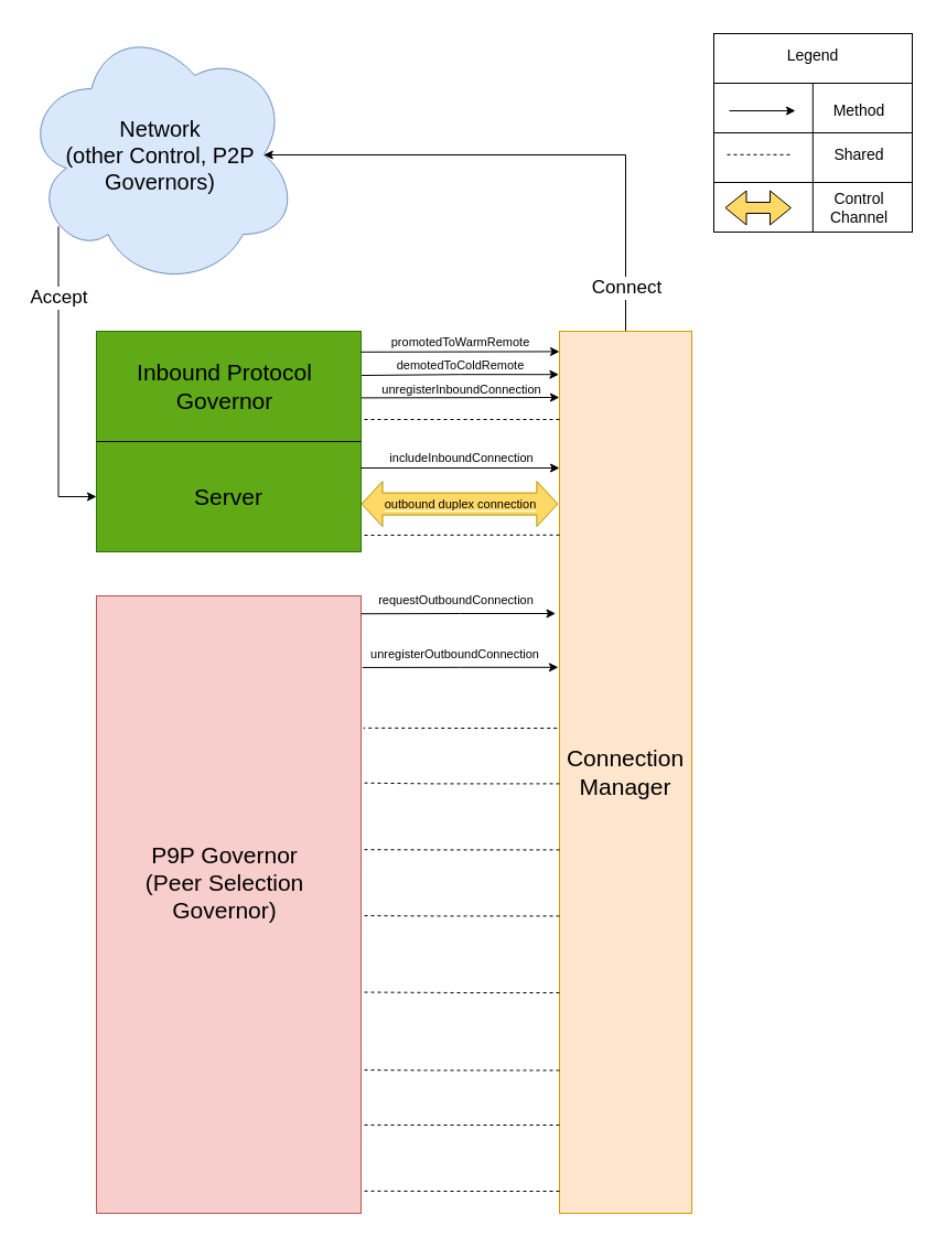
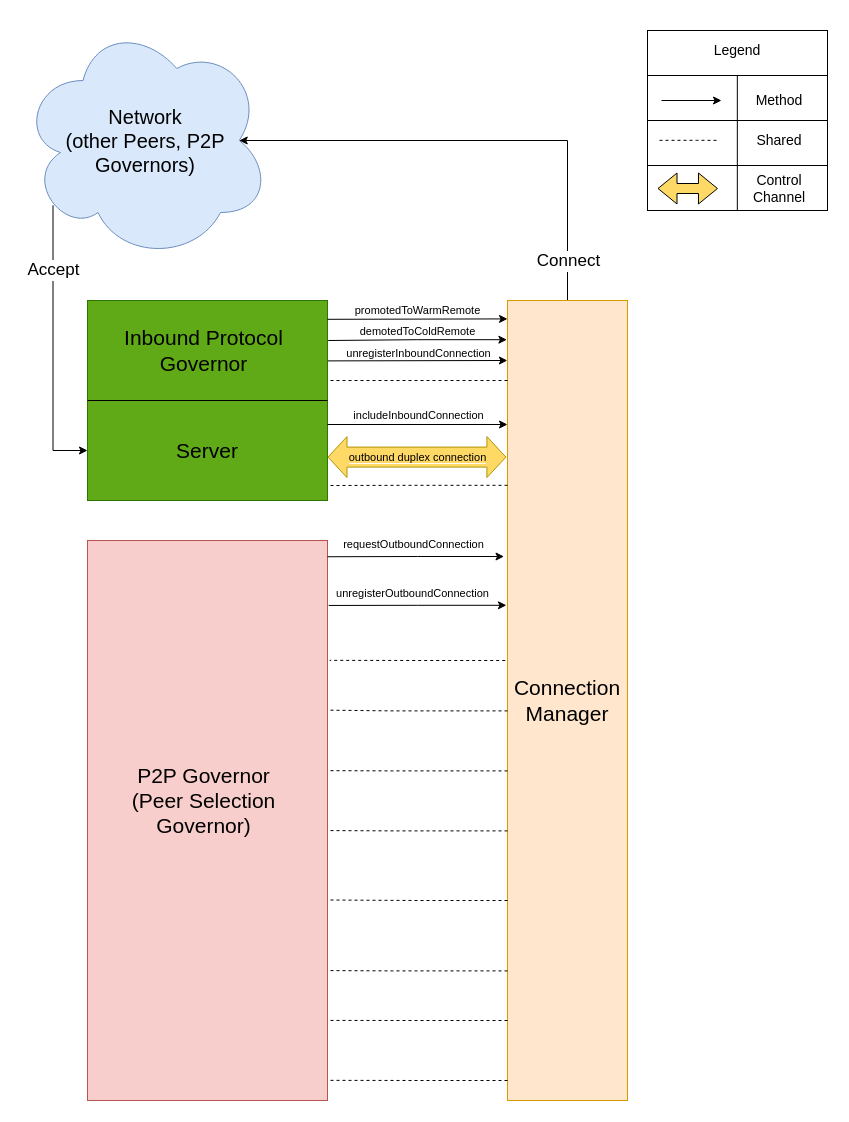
  <mxCell id="0" />
  <mxCell id="1" parent="0" />
- <mxCell id="2" value="Network&lt;br&gt;(other Control, P2P Governors)" style="ellipse;shape=cloud;whiteSpace=wrap;html=1;fontSize=20;fillColor=#dae8fc;strokeColor=#6c8ebf;" vertex="1" parent="1"><mxGeometry x="20" width="250" height="240" as="geometry" y="20" /></mxCell>
+ <mxCell id="2" value="Network&lt;br&gt;(other Peers, P2P Governors)" style="ellipse;shape=cloud;whiteSpace=wrap;html=1;fontSize=20;fillColor=#dae8fc;strokeColor=#6c8ebf;" vertex="1" parent="1"><mxGeometry x="20" width="250" height="240" as="geometry" y="20" /></mxCell>
  <mxCell id="3" style="edgeStyle=orthogonalEdgeStyle;rounded=0;orthogonalLoop=1;jettySize=auto;html=1;entryX=0.875;entryY=0.5;entryDx=0;entryDy=0;entryPerimeter=0;startSize=6;strokeColor=#000000;strokeWidth=1;fontSize=20;exitX=0.5;exitY=0;exitDx=0;exitDy=0;" edge="1" parent="1" source="7" target="2"><mxGeometry relative="1" as="geometry"><mxPoint x="473" y="280" as="sourcePoint" /><Array as="points"><mxPoint x="567" y="140" /></Array></mxGeometry></mxCell>
  <mxCell id="4" value="Connect" style="edgeLabel;html=1;align=center;verticalAlign=middle;resizable=0;points=[];fontSize=17;" vertex="1" connectable="0" parent="3"><mxGeometry x="0.029" y="-3" relative="1" as="geometry"><mxPoint x="91.71" y="123.04" as="offset" /></mxGeometry></mxCell>
  <mxCell id="5" value="" style="rounded=0;whiteSpace=wrap;html=1;fontSize=20;fillColor=#f8cecc;strokeColor=#b85450;" vertex="1" parent="1"><mxGeometry x="87" y="540" width="240" height="560" as="geometry" /></mxCell>
- <mxCell id="6" value="P9P Governor&lt;br&gt;(Peer Selection Governor)" style="text;html=1;strokeColor=none;fillColor=none;align=center;verticalAlign=middle;whiteSpace=wrap;rounded=0;fontSize=21;" vertex="1" parent="1"><mxGeometry x="87" y="780" width="233" height="40" as="geometry" /></mxCell>
+ <mxCell id="6" value="P2P Governor&lt;br&gt;(Peer Selection Governor)" style="text;html=1;strokeColor=none;fillColor=none;align=center;verticalAlign=middle;whiteSpace=wrap;rounded=0;fontSize=21;" vertex="1" parent="1"><mxGeometry x="87" y="780" width="233" height="40" as="geometry" /></mxCell>
  <mxCell id="7" value="" style="rounded=0;whiteSpace=wrap;html=1;fontSize=20;fillColor=#ffe6cc;strokeColor=#d79b00;" vertex="1" parent="1"><mxGeometry x="507" y="300" width="120" height="800" as="geometry" /></mxCell>
  <mxCell id="8" value="Connection Manager" style="text;html=1;strokeColor=none;fillColor=none;align=center;verticalAlign=middle;whiteSpace=wrap;rounded=0;fontSize=21;rotation=0;" vertex="1" parent="1"><mxGeometry x="507" y="650" width="120" height="100" as="geometry" /></mxCell>
  <mxCell id="9" style="edgeStyle=orthogonalEdgeStyle;rounded=0;orthogonalLoop=1;jettySize=auto;html=1;exitX=0;exitY=0.75;exitDx=0;exitDy=0;entryX=0.13;entryY=0.77;entryDx=0;entryDy=0;entryPerimeter=0;startArrow=classic;startFill=1;startSize=6;endArrow=none;endFill=0;strokeColor=#000000;strokeWidth=1;fontSize=11;" edge="1" parent="1" source="11" target="2"><mxGeometry relative="1" as="geometry" /></mxCell>
  <mxCell id="10" value="Accept" style="edgeLabel;html=1;align=center;verticalAlign=middle;resizable=0;points=[];fontSize=17;" vertex="1" connectable="0" parent="9"><mxGeometry x="0.51" relative="1" as="geometry"><mxPoint y="-3.82" as="offset" /></mxGeometry></mxCell>
  <mxCell id="11" value="" style="rounded=0;whiteSpace=wrap;html=1;fontSize=20;fillColor=#60a917;strokeColor=#2D7600;fontColor=#ffffff;" vertex="1" parent="1"><mxGeometry x="87" y="300" width="240" height="200" as="geometry" /></mxCell>
  <mxCell id="12" value="Inbound Protocol Governor" style="text;html=1;strokeColor=none;fillColor=none;align=center;verticalAlign=middle;whiteSpace=wrap;rounded=0;fontSize=21;rotation=0;" vertex="1" parent="1"><mxGeometry x="118.25" y="330" width="170.5" height="40" as="geometry" /></mxCell>
  <mxCell id="13" value="Server" style="text;html=1;strokeColor=none;fillColor=none;align=center;verticalAlign=middle;whiteSpace=wrap;rounded=0;fontSize=21;rotation=0;" vertex="1" parent="1"><mxGeometry x="157" y="430" width="100" height="40" as="geometry" /></mxCell>
  <mxCell id="14" value="" style="shape=flexArrow;endArrow=classic;startArrow=classic;html=1;strokeColor=#B09500;strokeWidth=1;fontSize=20;entryX=-0.009;entryY=0.192;entryDx=0;entryDy=0;exitX=1;exitY=0.768;exitDx=0;exitDy=0;entryPerimeter=0;exitPerimeter=0;width=20;fillColor=#FFD966;" edge="1" parent="1"><mxGeometry width="50" height="50" relative="1" as="geometry"><mxPoint x="327" y="456.6" as="sourcePoint" /><mxPoint x="505.92" y="456.6" as="targetPoint" /></mxGeometry></mxCell>
  <mxCell id="15" value="&lt;span style=&quot;background-color: rgb(255 , 217 , 102)&quot;&gt;outbound duplex connection&lt;/span&gt;" style="edgeLabel;html=1;align=center;verticalAlign=middle;resizable=0;points=[];fontSize=11;" vertex="1" connectable="0" parent="14"><mxGeometry x="0.224" y="-3" relative="1" as="geometry"><mxPoint x="-19.52" y="-3.6" as="offset" /></mxGeometry></mxCell>
  <mxCell id="16" style="edgeStyle=orthogonalEdgeStyle;rounded=0;orthogonalLoop=1;jettySize=auto;html=1;exitX=-0.029;exitY=0.32;exitDx=0;exitDy=0;startSize=6;strokeColor=#000000;strokeWidth=1;fontSize=20;endArrow=none;endFill=0;exitPerimeter=0;startArrow=classic;startFill=1;entryX=1;entryY=0.029;entryDx=0;entryDy=0;entryPerimeter=0;" edge="1" parent="1" source="7" target="5"><mxGeometry relative="1" as="geometry"><mxPoint x="413" y="556" as="sourcePoint" /><mxPoint x="354" y="556" as="targetPoint" /><Array as="points" /></mxGeometry></mxCell>
  <mxCell id="17" value="&lt;font style=&quot;font-size: 11px;&quot;&gt;requestOutboundConnection&lt;/font&gt;" style="edgeLabel;html=1;align=center;verticalAlign=middle;resizable=0;points=[];fontSize=11;" vertex="1" connectable="0" parent="16"><mxGeometry x="0.095" relative="1" as="geometry"><mxPoint x="5.83" y="-13" as="offset" /></mxGeometry></mxCell>
  <mxCell id="18" style="edgeStyle=orthogonalEdgeStyle;rounded=0;orthogonalLoop=1;jettySize=auto;html=1;exitX=0;exitY=0.1;exitDx=0;exitDy=0;startSize=6;strokeColor=#000000;strokeWidth=1;fontSize=20;endArrow=none;endFill=0;dashed=1;exitPerimeter=0;entryX=1;entryY=0.4;entryDx=0;entryDy=0;entryPerimeter=0;" edge="1" parent="1" source="7" target="11"><mxGeometry relative="1" as="geometry"><mxPoint x="412" y="380" as="sourcePoint" /><mxPoint x="377" y="380" as="targetPoint" /><Array as="points" /></mxGeometry></mxCell>
  <mxCell id="19" style="edgeStyle=orthogonalEdgeStyle;rounded=0;orthogonalLoop=1;jettySize=auto;html=1;exitX=-0.005;exitY=0.049;exitDx=0;exitDy=0;startSize=6;strokeColor=#000000;strokeWidth=1;fontSize=20;endArrow=none;endFill=0;exitPerimeter=0;startArrow=classic;startFill=1;entryX=1.003;entryY=0.2;entryDx=0;entryDy=0;entryPerimeter=0;" edge="1" parent="1" source="7" target="11"><mxGeometry relative="1" as="geometry"><mxPoint x="412" y="340" as="sourcePoint" /><mxPoint x="347" y="340" as="targetPoint" /><Array as="points" /></mxGeometry></mxCell>
  <mxCell id="20" value="demotedToColdRemote" style="edgeLabel;html=1;align=center;verticalAlign=middle;resizable=0;points=[];fontSize=11;" vertex="1" connectable="0" parent="19"><mxGeometry x="0.183" y="3" relative="1" as="geometry"><mxPoint x="15.6" y="-12.2" as="offset" /></mxGeometry></mxCell>
  <mxCell id="21" style="edgeStyle=orthogonalEdgeStyle;rounded=0;orthogonalLoop=1;jettySize=auto;html=1;startSize=6;strokeColor=#000000;strokeWidth=1;fontSize=20;endArrow=none;endFill=0;exitX=-0.009;exitY=0.381;exitDx=0;exitDy=0;exitPerimeter=0;startArrow=classic;startFill=1;entryX=1.005;entryY=0.116;entryDx=0;entryDy=0;entryPerimeter=0;" edge="1" parent="1" source="7" target="5"><mxGeometry relative="1" as="geometry"><mxPoint x="497" y="605" as="sourcePoint" /><mxPoint x="354" y="605" as="targetPoint" /><Array as="points" /></mxGeometry></mxCell>
  <mxCell id="22" value="unregisterOutboundConnection" style="edgeLabel;html=1;align=center;verticalAlign=middle;resizable=0;points=[];fontSize=11;" vertex="1" connectable="0" parent="21"><mxGeometry x="0.279" relative="1" as="geometry"><mxPoint x="18.9" y="-12" as="offset" /></mxGeometry></mxCell>
  <mxCell id="23" style="edgeStyle=orthogonalEdgeStyle;rounded=0;orthogonalLoop=1;jettySize=auto;html=1;exitX=-0.019;exitY=0.45;exitDx=0;exitDy=0;startSize=6;strokeColor=#000000;strokeWidth=1;fontSize=20;endArrow=none;endFill=0;dashed=1;exitPerimeter=0;entryX=1.009;entryY=0.214;entryDx=0;entryDy=0;entryPerimeter=0;" edge="1" parent="1" source="7" target="5"><mxGeometry relative="1" as="geometry"><mxPoint x="413" y="660" as="sourcePoint" /><mxPoint x="354" y="660" as="targetPoint" /><Array as="points" /></mxGeometry></mxCell>
  <mxCell id="24" style="edgeStyle=orthogonalEdgeStyle;rounded=0;orthogonalLoop=1;jettySize=auto;html=1;exitX=0;exitY=0.513;exitDx=0;exitDy=0;startSize=6;strokeColor=#000000;strokeWidth=1;fontSize=20;endArrow=none;endFill=0;dashed=1;exitPerimeter=0;entryX=1.005;entryY=0.303;entryDx=0;entryDy=0;entryPerimeter=0;" edge="1" parent="1" source="7" target="5"><mxGeometry relative="1" as="geometry"><mxPoint x="413" y="710" as="sourcePoint" /><mxPoint x="354" y="710" as="targetPoint" /><Array as="points"><mxPoint x="393" y="710" /></Array></mxGeometry></mxCell>
  <mxCell id="25" style="edgeStyle=orthogonalEdgeStyle;rounded=0;orthogonalLoop=1;jettySize=auto;html=1;exitX=0;exitY=0.588;exitDx=0;exitDy=0;startSize=6;strokeColor=#000000;strokeWidth=1;fontSize=20;endArrow=none;endFill=0;dashed=1;exitPerimeter=0;entryX=1;entryY=0.411;entryDx=0;entryDy=0;entryPerimeter=0;" edge="1" parent="1" source="7" target="5"><mxGeometry relative="1" as="geometry"><mxPoint x="412" y="770" as="sourcePoint" /><mxPoint x="353" y="770" as="targetPoint" /><Array as="points"><mxPoint x="392" y="770" /></Array></mxGeometry></mxCell>
  <mxCell id="26" style="edgeStyle=orthogonalEdgeStyle;rounded=0;orthogonalLoop=1;jettySize=auto;html=1;exitX=0;exitY=0.663;exitDx=0;exitDy=0;startSize=6;strokeColor=#000000;strokeWidth=1;fontSize=20;endArrow=none;endFill=0;dashed=1;exitPerimeter=0;entryX=1.009;entryY=0.518;entryDx=0;entryDy=0;entryPerimeter=0;" edge="1" parent="1" source="7" target="5"><mxGeometry relative="1" as="geometry"><mxPoint x="413" y="830" as="sourcePoint" /><mxPoint x="354" y="830" as="targetPoint" /><Array as="points"><mxPoint x="393" y="830" /></Array></mxGeometry></mxCell>
  <mxCell id="27" style="edgeStyle=orthogonalEdgeStyle;rounded=0;orthogonalLoop=1;jettySize=auto;html=1;exitX=0;exitY=0.75;exitDx=0;exitDy=0;startSize=6;strokeColor=#000000;strokeWidth=1;fontSize=20;endArrow=none;endFill=0;dashed=1;entryX=1.007;entryY=0.642;entryDx=0;entryDy=0;entryPerimeter=0;" edge="1" parent="1" source="7" target="5"><mxGeometry relative="1" as="geometry"><mxPoint x="412" y="900" as="sourcePoint" /><mxPoint x="353" y="900" as="targetPoint" /><Array as="points" /></mxGeometry></mxCell>
  <mxCell id="28" style="edgeStyle=orthogonalEdgeStyle;rounded=0;orthogonalLoop=1;jettySize=auto;html=1;exitX=0;exitY=0.838;exitDx=0;exitDy=0;startSize=6;strokeColor=#000000;strokeWidth=1;fontSize=20;endArrow=none;endFill=0;dashed=1;exitPerimeter=0;entryX=1;entryY=0.768;entryDx=0;entryDy=0;entryPerimeter=0;" edge="1" parent="1" source="7" target="5"><mxGeometry relative="1" as="geometry"><mxPoint x="412" y="970" as="sourcePoint" /><mxPoint x="353" y="970" as="targetPoint" /><Array as="points"><mxPoint x="392" y="970" /></Array></mxGeometry></mxCell>
  <mxCell id="29" style="edgeStyle=orthogonalEdgeStyle;rounded=0;orthogonalLoop=1;jettySize=auto;html=1;exitX=0;exitY=0.9;exitDx=0;exitDy=0;startSize=6;strokeColor=#000000;strokeWidth=1;fontSize=20;endArrow=none;endFill=0;dashed=1;exitPerimeter=0;entryX=1.011;entryY=0.857;entryDx=0;entryDy=0;entryPerimeter=0;" edge="1" parent="1" source="7" target="5"><mxGeometry relative="1" as="geometry"><mxPoint x="412" y="1020" as="sourcePoint" /><mxPoint x="353" y="1020" as="targetPoint" /><Array as="points" /></mxGeometry></mxCell>
  <mxCell id="30" style="edgeStyle=orthogonalEdgeStyle;rounded=0;orthogonalLoop=1;jettySize=auto;html=1;exitX=0;exitY=0.975;exitDx=0;exitDy=0;startSize=6;strokeColor=#000000;strokeWidth=1;fontSize=20;endArrow=none;endFill=0;dashed=1;exitPerimeter=0;entryX=1;entryY=0.964;entryDx=0;entryDy=0;entryPerimeter=0;" edge="1" parent="1" source="7" target="5"><mxGeometry relative="1" as="geometry"><mxPoint x="413" y="1080" as="sourcePoint" /><mxPoint x="354" y="1080" as="targetPoint" /><Array as="points" /></mxGeometry></mxCell>
  <mxCell id="31" style="edgeStyle=orthogonalEdgeStyle;rounded=0;orthogonalLoop=1;jettySize=auto;html=1;exitX=0;exitY=0.231;exitDx=0;exitDy=0;startSize=6;strokeColor=#000000;strokeWidth=1;fontSize=20;endArrow=none;endFill=0;dashed=1;exitPerimeter=0;entryX=1.007;entryY=0.925;entryDx=0;entryDy=0;entryPerimeter=0;" edge="1" parent="1" source="7" target="11"><mxGeometry relative="1" as="geometry"><mxPoint x="457" y="485" as="sourcePoint" /><mxPoint x="354" y="485" as="targetPoint" /><Array as="points" /></mxGeometry></mxCell>
  <mxCell id="32" value="" style="endArrow=none;html=1;strokeColor=#000000;strokeWidth=1;fontSize=20;entryX=1;entryY=0.5;entryDx=0;entryDy=0;exitX=0;exitY=0.5;exitDx=0;exitDy=0;" edge="1" parent="1" source="11" target="11"><mxGeometry width="50" height="50" relative="1" as="geometry"><mxPoint x="-103" y="440" as="sourcePoint" /><mxPoint x="-53" y="390" as="targetPoint" /></mxGeometry></mxCell>
  <mxCell id="33" value="" style="endArrow=classic;html=1;strokeColor=#000000;strokeWidth=1;fontSize=11;entryX=0;entryY=0.155;entryDx=0;entryDy=0;entryPerimeter=0;exitX=1;exitY=0.62;exitDx=0;exitDy=0;exitPerimeter=0;" edge="1" parent="1" source="11" target="7"><mxGeometry width="50" height="50" relative="1" as="geometry"><mxPoint x="387" y="424" as="sourcePoint" /><mxPoint x="417" y="670" as="targetPoint" /></mxGeometry></mxCell>
  <mxCell id="34" value="includeInboundConnection" style="edgeLabel;html=1;align=center;verticalAlign=middle;resizable=0;points=[];fontSize=11;" vertex="1" connectable="0" parent="33"><mxGeometry x="0.506" y="-2" relative="1" as="geometry"><mxPoint x="-45.92" y="-12" as="offset" /></mxGeometry></mxCell>
  <mxCell id="35" value="" style="endArrow=classic;html=1;strokeColor=#000000;strokeWidth=1;fontSize=11;entryX=0;entryY=0.023;entryDx=0;entryDy=0;entryPerimeter=0;exitX=1;exitY=0.094;exitDx=0;exitDy=0;exitPerimeter=0;" edge="1" parent="1" source="11" target="7"><mxGeometry width="50" height="50" relative="1" as="geometry"><mxPoint x="337" y="318" as="sourcePoint" /><mxPoint x="417" y="670" as="targetPoint" /></mxGeometry></mxCell>
  <mxCell id="36" value="promotedToWarmRemote" style="edgeLabel;html=1;align=center;verticalAlign=middle;resizable=0;points=[];fontSize=11;" vertex="1" connectable="0" parent="35"><mxGeometry x="-0.352" y="2" relative="1" as="geometry"><mxPoint x="31.05" y="-6.81" as="offset" /></mxGeometry></mxCell>
  <mxCell id="37" value="" style="endArrow=classic;html=1;strokeColor=#000000;strokeWidth=1;fontSize=11;exitX=1.002;exitY=0.302;exitDx=0;exitDy=0;exitPerimeter=0;entryX=-0.001;entryY=0.075;entryDx=0;entryDy=0;entryPerimeter=0;" edge="1" parent="1" source="11" target="7"><mxGeometry width="50" height="50" relative="1" as="geometry"><mxPoint x="367" y="720" as="sourcePoint" /><mxPoint x="417" y="670" as="targetPoint" /></mxGeometry></mxCell>
  <mxCell id="38" value="unregisterInboundConnection" style="edgeLabel;html=1;align=center;verticalAlign=middle;resizable=0;points=[];fontSize=11;" vertex="1" connectable="0" parent="37"><mxGeometry x="-0.155" y="-1" relative="1" as="geometry"><mxPoint x="13.52" y="-9.23" as="offset" /></mxGeometry></mxCell>
  <mxCell id="39" value="" style="whiteSpace=wrap;html=1;aspect=fixed;fontSize=11;" vertex="1" parent="1"><mxGeometry x="647" y="30" width="180" height="180" as="geometry" /></mxCell>
  <mxCell id="40" value="" style="endArrow=none;html=1;strokeColor=#000000;strokeWidth=1;fontSize=11;exitX=0;exitY=0.25;exitDx=0;exitDy=0;entryX=1;entryY=0.25;entryDx=0;entryDy=0;" edge="1" parent="1" source="39" target="39"><mxGeometry width="50" height="50" relative="1" as="geometry"><mxPoint x="787" y="350" as="sourcePoint" /><mxPoint x="837" y="300" as="targetPoint" /></mxGeometry></mxCell>
  <mxCell id="41" value="Control Channel" style="text;html=1;strokeColor=none;fillColor=none;align=center;verticalAlign=middle;whiteSpace=wrap;rounded=0;fontSize=14;rotation=0;" vertex="1" parent="1"><mxGeometry x="744" y="168" width="70" height="40" as="geometry" /></mxCell>
  <mxCell id="42" value="" style="shape=flexArrow;endArrow=classic;startArrow=classic;html=1;strokeColor=#000000;strokeWidth=1;fontSize=20;entryX=0.008;entryY=0.146;entryDx=0;entryDy=0;exitX=1.002;exitY=0.584;exitDx=0;exitDy=0;entryPerimeter=0;exitPerimeter=0;fillColor=#FFD966;" edge="1" parent="1"><mxGeometry width="50" height="50" relative="1" as="geometry"><mxPoint x="657" y="188" as="sourcePoint" /><mxPoint x="717.48" y="188" as="targetPoint" /></mxGeometry></mxCell>
  <mxCell id="43" style="edgeStyle=orthogonalEdgeStyle;rounded=0;orthogonalLoop=1;jettySize=auto;html=1;exitX=0;exitY=0.25;exitDx=0;exitDy=0;startSize=6;strokeColor=#000000;strokeWidth=1;fontSize=20;endArrow=none;endFill=0;dashed=1;" edge="1" parent="1"><mxGeometry relative="1" as="geometry"><mxPoint x="716" y="139.83" as="sourcePoint" /><mxPoint x="657" y="139.83" as="targetPoint" /><Array as="points"><mxPoint x="696" y="139.83" /><mxPoint x="696" y="139.83" /></Array></mxGeometry></mxCell>
  <mxCell id="44" value="" style="endArrow=classic;html=1;strokeColor=#000000;strokeWidth=1;fontSize=20;" edge="1" parent="1"><mxGeometry width="50" height="50" relative="1" as="geometry"><mxPoint x="661" y="100" as="sourcePoint" /><mxPoint x="721" y="100" as="targetPoint" /></mxGeometry></mxCell>
  <mxCell id="45" value="Shared" style="text;html=1;strokeColor=none;fillColor=none;align=center;verticalAlign=middle;whiteSpace=wrap;rounded=0;fontSize=14;rotation=0;" vertex="1" parent="1"><mxGeometry x="749" y="120" width="60" height="40" as="geometry" /></mxCell>
  <mxCell id="46" value="Method" style="text;html=1;strokeColor=none;fillColor=none;align=center;verticalAlign=middle;whiteSpace=wrap;rounded=0;fontSize=14;rotation=0;" vertex="1" parent="1"><mxGeometry x="749" y="80" width="60" height="40" as="geometry" /></mxCell>
  <mxCell id="47" value="" style="endArrow=none;html=1;strokeColor=#000000;strokeWidth=1;fontSize=11;" edge="1" parent="1"><mxGeometry width="50" height="50" relative="1" as="geometry"><mxPoint x="736.83" y="210" as="sourcePoint" /><mxPoint x="736.83" y="75" as="targetPoint" /></mxGeometry></mxCell>
  <mxCell id="48" value="" style="endArrow=none;html=1;strokeColor=#000000;strokeWidth=1;fontSize=11;exitX=0;exitY=0.5;exitDx=0;exitDy=0;entryX=1;entryY=0.5;entryDx=0;entryDy=0;" edge="1" parent="1" source="39" target="39"><mxGeometry width="50" height="50" relative="1" as="geometry"><mxPoint x="787" y="350" as="sourcePoint" /><mxPoint x="837" y="300" as="targetPoint" /></mxGeometry></mxCell>
  <mxCell id="49" value="" style="endArrow=none;html=1;strokeColor=#000000;strokeWidth=1;fontSize=11;exitX=0;exitY=0.75;exitDx=0;exitDy=0;entryX=1;entryY=0.75;entryDx=0;entryDy=0;" edge="1" parent="1" source="39" target="39"><mxGeometry width="50" height="50" relative="1" as="geometry"><mxPoint x="657" y="170" as="sourcePoint" /><mxPoint x="707" y="120" as="targetPoint" /></mxGeometry></mxCell>
  <mxCell id="50" value="Legend" style="text;html=1;strokeColor=none;fillColor=none;align=center;verticalAlign=middle;whiteSpace=wrap;rounded=0;fontSize=14;rotation=0;" vertex="1" parent="1"><mxGeometry x="707" y="30" width="60" height="40" as="geometry" /></mxCell>
